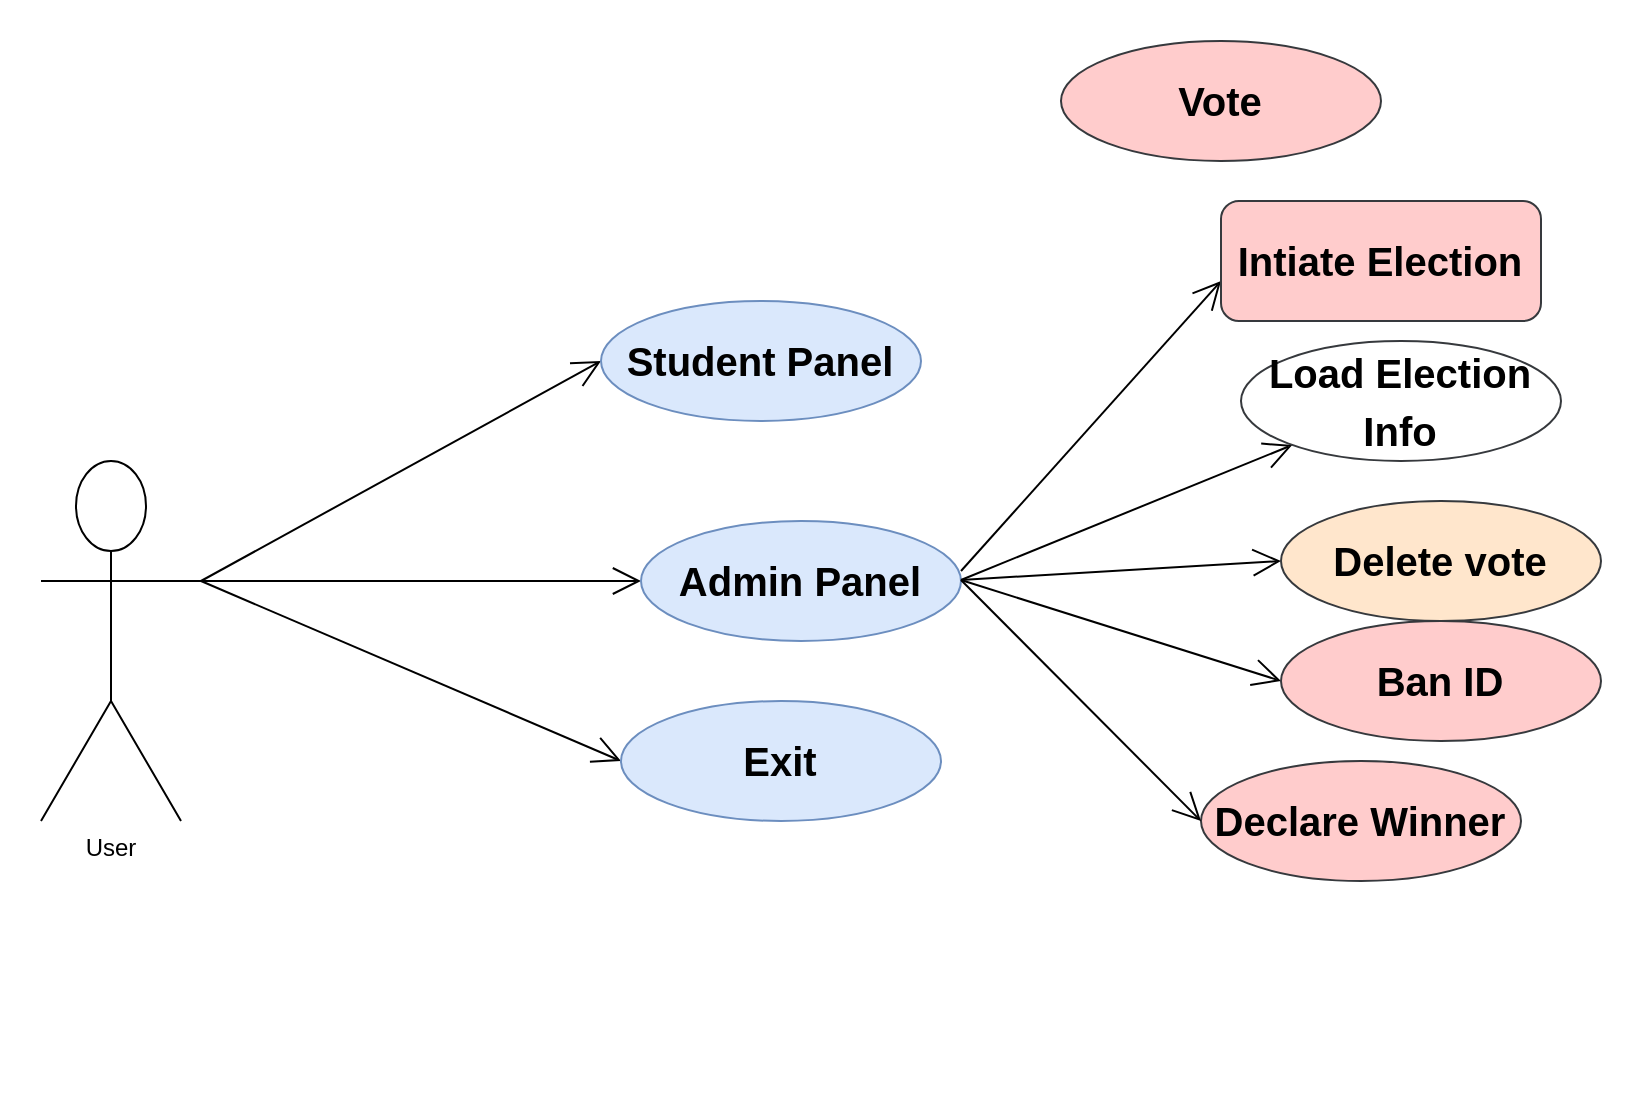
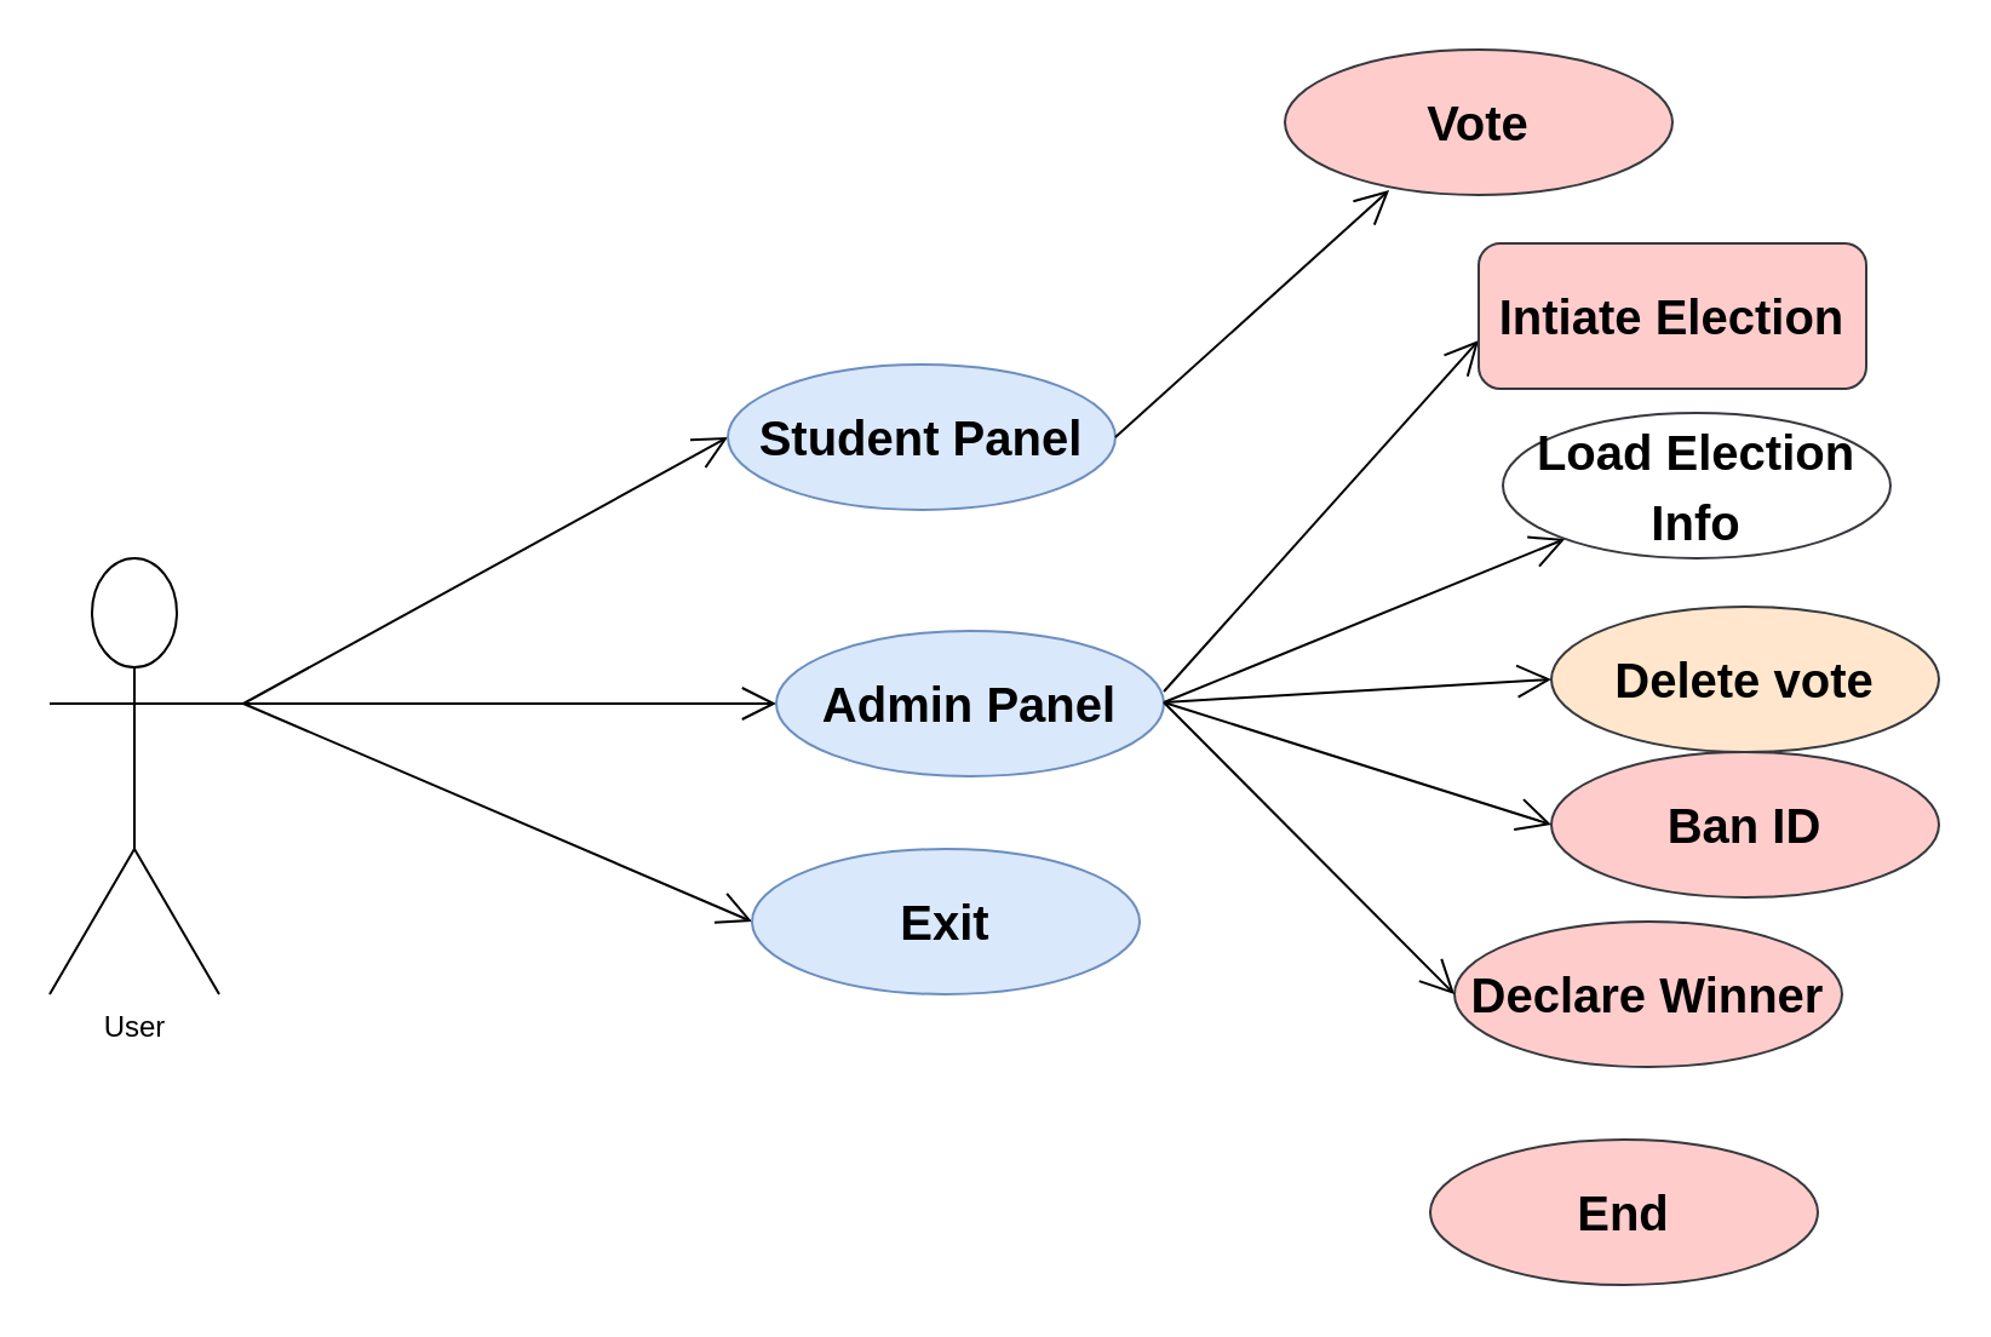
  <mxCell id="0" />
  <mxCell id="1" parent="0" />
  <mxCell id="2" value="User" style="shape=umlActor;verticalLabelPosition=bottom;verticalAlign=top;html=1;" vertex="1" parent="1"><mxGeometry x="20" y="230" width="70" height="180" as="geometry" /></mxCell>
  <mxCell id="3" value="" style="endArrow=open;endFill=1;endSize=12;html=1;rounded=0;" edge="1" parent="1"><mxGeometry width="160" relative="1" as="geometry"><mxPoint x="100" y="290" as="sourcePoint" /><mxPoint x="300" y="180" as="targetPoint" /></mxGeometry></mxCell>
  <mxCell id="4" value="" style="endArrow=open;endFill=1;endSize=12;html=1;rounded=0;" edge="1" parent="1"><mxGeometry width="160" relative="1" as="geometry"><mxPoint x="90" y="290" as="sourcePoint" /><mxPoint x="320" y="290" as="targetPoint" /></mxGeometry></mxCell>
  <mxCell id="5" value="" style="endArrow=open;endFill=1;endSize=12;html=1;rounded=0;" edge="1" parent="1"><mxGeometry width="160" relative="1" as="geometry"><mxPoint x="100" y="290" as="sourcePoint" /><mxPoint x="310" y="380" as="targetPoint" /></mxGeometry></mxCell>
  <mxCell id="6" value="&lt;h2 style=&quot;font-size: 20px&quot;&gt;Admin Panel&lt;/h2&gt;" style="ellipse;whiteSpace=wrap;html=1;fillColor=#dae8fc;strokeColor=#6c8ebf;" vertex="1" parent="1"><mxGeometry x="320" y="260" width="160" height="60" as="geometry" /></mxCell>
  <mxCell id="7" value="&lt;h2 style=&quot;font-size: 20px&quot;&gt;Exit&lt;/h2&gt;" style="ellipse;whiteSpace=wrap;html=1;fillColor=#dae8fc;strokeColor=#6c8ebf;" vertex="1" parent="1"><mxGeometry x="310" y="350" width="160" height="60" as="geometry" /></mxCell>
  <mxCell id="8" value="&lt;h1&gt;&lt;span style=&quot;font-size: 20px&quot;&gt;Vote&lt;/span&gt;&lt;/h1&gt;" style="ellipse;whiteSpace=wrap;html=1;fillColor=#ffcccc;strokeColor=#36393d;" vertex="1" parent="1"><mxGeometry x="530" y="20" width="160" height="60" as="geometry" /></mxCell>
  <mxCell id="9" value="&lt;h1&gt;&lt;span style=&quot;font-size: 20px&quot;&gt;Declare Winner&lt;/span&gt;&lt;/h1&gt;" style="ellipse;whiteSpace=wrap;html=1;fillColor=#ffcccc;strokeColor=#36393d;" vertex="1" parent="1"><mxGeometry x="600" y="380" width="160" height="60" as="geometry" /></mxCell>
  <mxCell id="10" value="" style="endArrow=open;endFill=1;endSize=12;html=1;rounded=0;fontSize=20;" edge="1" parent="1" target="17"><mxGeometry width="160" relative="1" as="geometry"><mxPoint x="480" y="289.5" as="sourcePoint" /><mxPoint x="650" y="240" as="targetPoint" /></mxGeometry></mxCell>
  <mxCell id="11" value="" style="endArrow=open;endFill=1;endSize=12;html=1;rounded=0;fontSize=20;entryX=0;entryY=0.667;entryDx=0;entryDy=0;entryPerimeter=0;" edge="1" parent="1" target="18"><mxGeometry width="160" relative="1" as="geometry"><mxPoint x="480" y="285" as="sourcePoint" /><mxPoint x="610" y="140" as="targetPoint" /></mxGeometry></mxCell>
  <mxCell id="12" value="" style="endArrow=open;endFill=1;endSize=12;html=1;rounded=0;fontSize=20;" edge="1" parent="1"><mxGeometry width="160" relative="1" as="geometry"><mxPoint x="480" y="289.5" as="sourcePoint" /><mxPoint x="600" y="410" as="targetPoint" /></mxGeometry></mxCell>
  <mxCell id="13" value="" style="endArrow=open;endFill=1;endSize=12;html=1;rounded=0;fontSize=20;entryX=0;entryY=0.5;entryDx=0;entryDy=0;" edge="1" parent="1" target="16"><mxGeometry width="160" relative="1" as="geometry"><mxPoint x="480" y="289.5" as="sourcePoint" /><mxPoint x="650" y="290" as="targetPoint" /></mxGeometry></mxCell>
  <mxCell id="14" value="" style="endArrow=open;endFill=1;endSize=12;html=1;rounded=0;fontSize=20;entryX=0;entryY=0.5;entryDx=0;entryDy=0;" edge="1" parent="1" target="15"><mxGeometry width="160" relative="1" as="geometry"><mxPoint x="480" y="289.5" as="sourcePoint" /><mxPoint x="640" y="340" as="targetPoint" /></mxGeometry></mxCell>
  <mxCell id="15" value="&lt;h1&gt;&lt;span style=&quot;font-size: 20px&quot;&gt;Ban ID&lt;/span&gt;&lt;/h1&gt;" style="ellipse;whiteSpace=wrap;html=1;fillColor=#ffcccc;strokeColor=#36393d;" vertex="1" parent="1"><mxGeometry x="640" y="310" width="160" height="60" as="geometry" /></mxCell>
  <mxCell id="16" value="&lt;h1&gt;&lt;span style=&quot;font-size: 20px&quot;&gt;Delete vote&lt;/span&gt;&lt;/h1&gt;" style="ellipse;whiteSpace=wrap;html=1;fillColor=#ffe6cc;strokeColor=#36393d;" vertex="1" parent="1"><mxGeometry x="640" y="250" width="160" height="60" as="geometry" /></mxCell>
  <mxCell id="17" value="&lt;h1&gt;&lt;span style=&quot;font-size: 20px&quot;&gt;Load Election Info&lt;/span&gt;&lt;/h1&gt;" style="ellipse;whiteSpace=wrap;html=1;fillColor=#ffffff;strokeColor=#36393d;" vertex="1" parent="1"><mxGeometry x="620" y="170" width="160" height="60" as="geometry" /></mxCell>
  <mxCell id="18" value="&lt;h1&gt;&lt;span style=&quot;font-size: 20px&quot;&gt;Intiate Election&lt;/span&gt;&lt;/h1&gt;" style="whiteSpace=wrap;html=1;fillColor=#ffcccc;strokeColor=#36393d;rounded=1;" vertex="1" parent="1"><mxGeometry x="610" y="100" width="160" height="60" as="geometry" /></mxCell>
  <mxCell id="19" value="&lt;h1&gt;&lt;font style=&quot;font-size: 20px&quot;&gt;Student Panel&lt;/font&gt;&lt;/h1&gt;" style="ellipse;whiteSpace=wrap;html=1;fillColor=#dae8fc;strokeColor=#6c8ebf;" vertex="1" parent="1"><mxGeometry x="300" y="150" width="160" height="60" as="geometry" /></mxCell>
+ <mxCell id="20" value="" style="endArrow=open;endFill=1;endSize=12;html=1;rounded=0;fontSize=20;exitX=1;exitY=0.5;exitDx=0;exitDy=0;entryX=0.269;entryY=0.967;entryDx=0;entryDy=0;entryPerimeter=0;" edge="1" parent="1" source="19" target="8"><mxGeometry width="160" relative="1" as="geometry"><mxPoint x="470" y="150" as="sourcePoint" /><mxPoint x="510" y="80" as="targetPoint" /></mxGeometry></mxCell>
+ <mxCell id="21" value="&lt;h1&gt;&lt;span style=&quot;font-size: 20px&quot;&gt;End&lt;/span&gt;&lt;/h1&gt;" style="ellipse;whiteSpace=wrap;html=1;fillColor=#ffcccc;strokeColor=#36393d;" vertex="1" parent="1"><mxGeometry x="590" y="470" width="160" height="60" as="geometry" /></mxCell>
